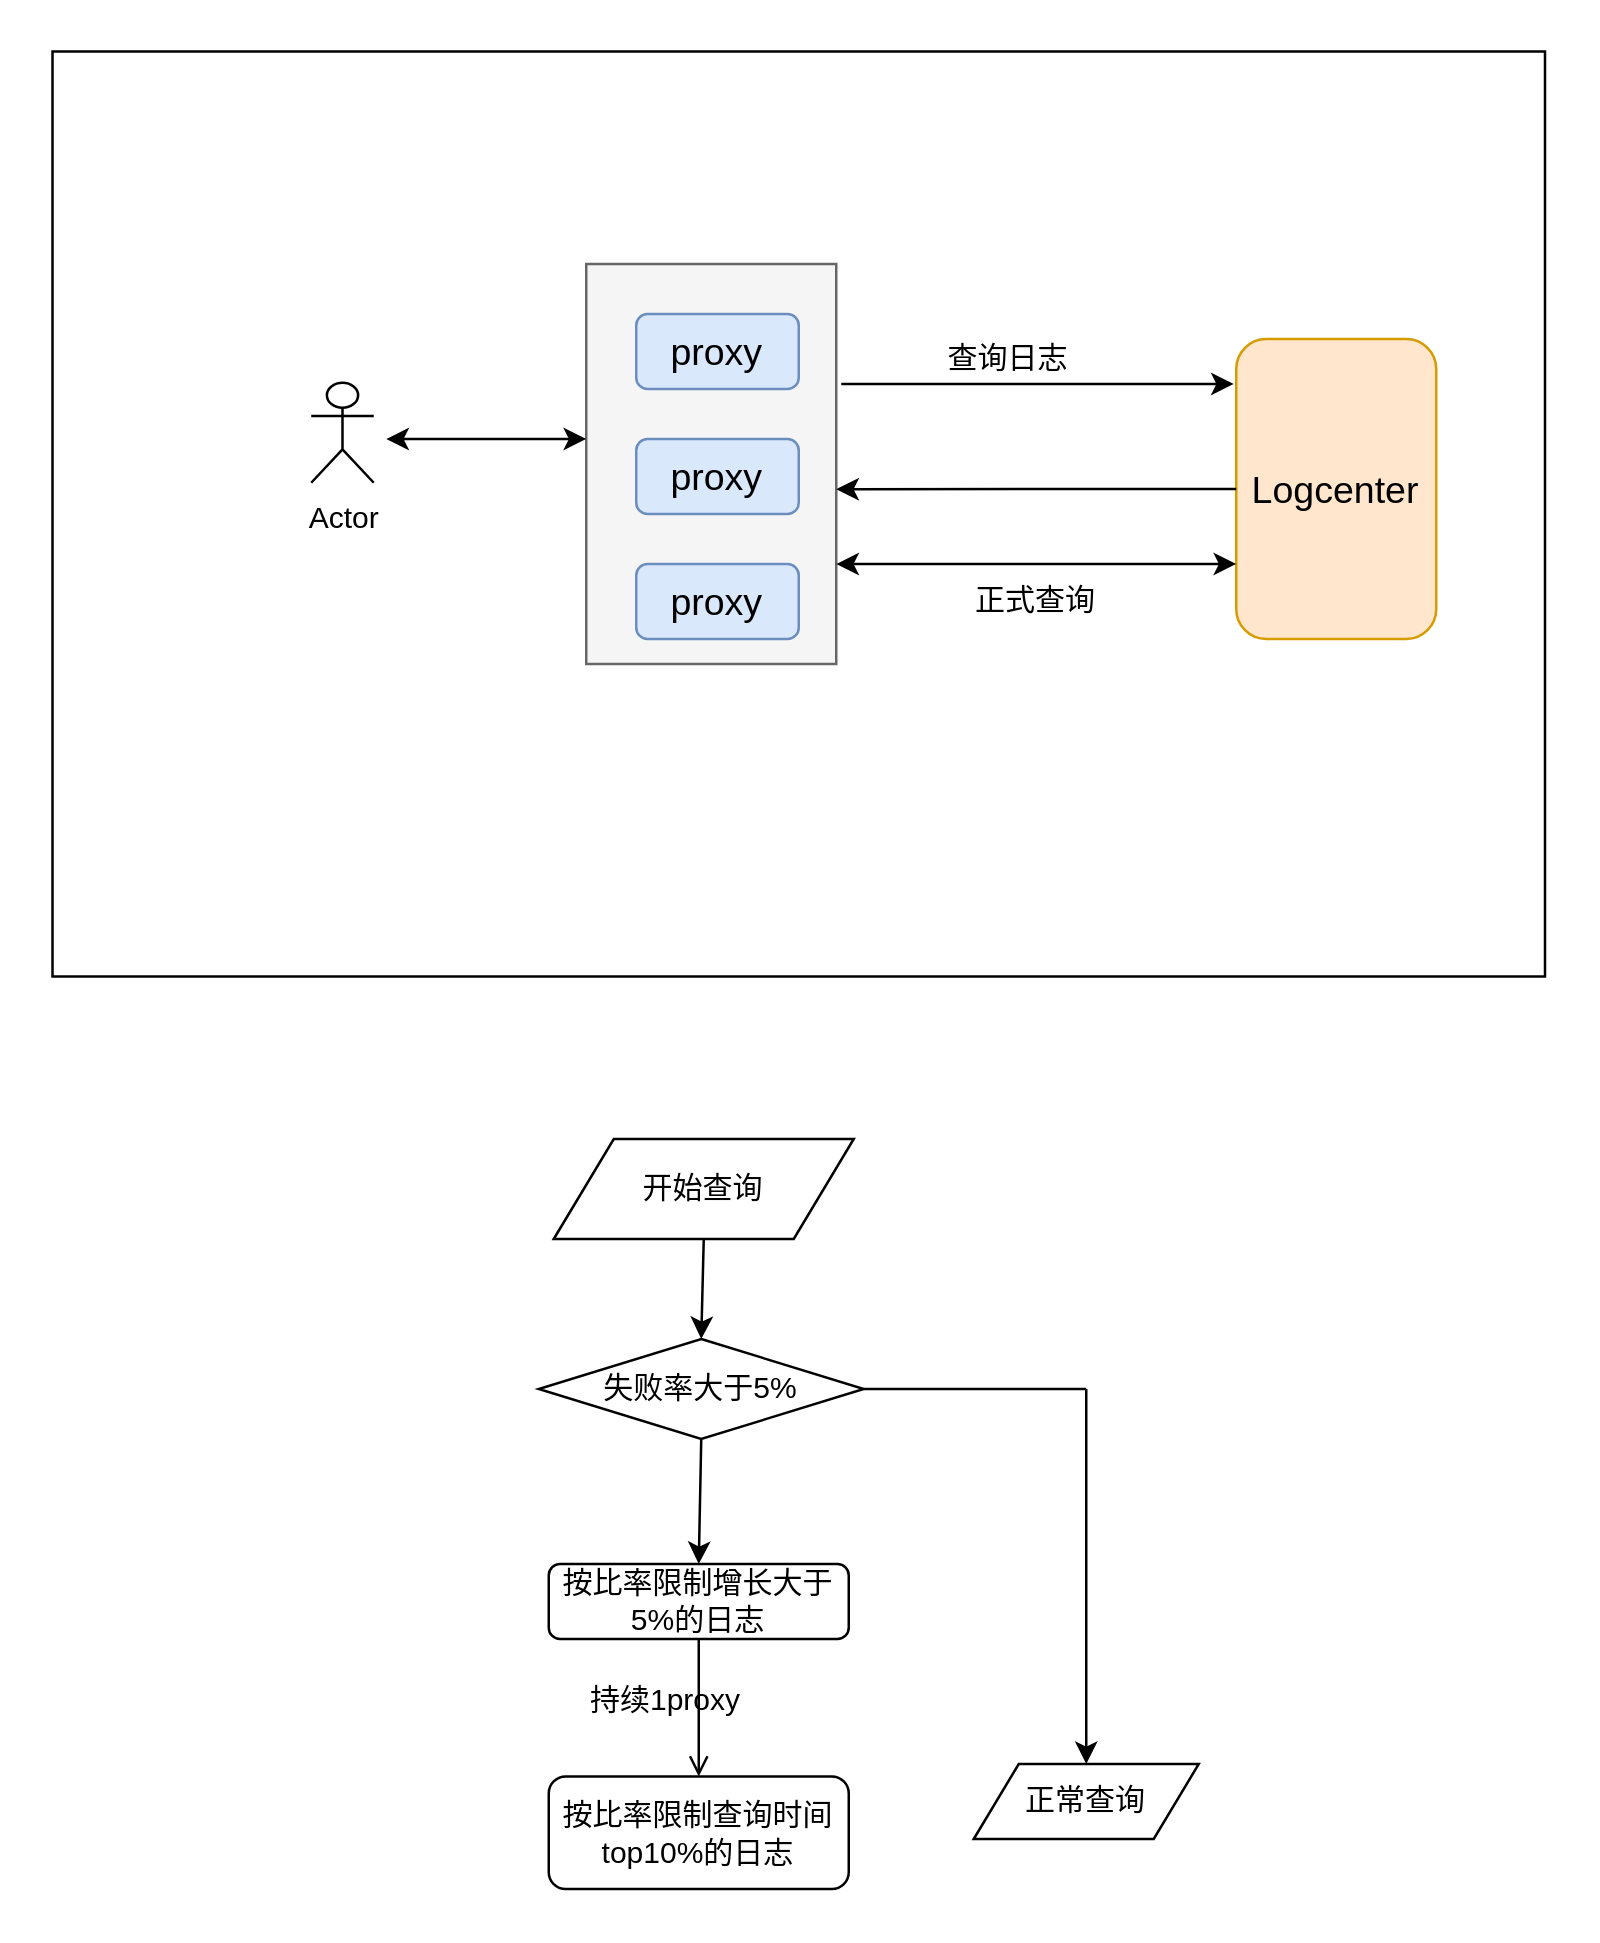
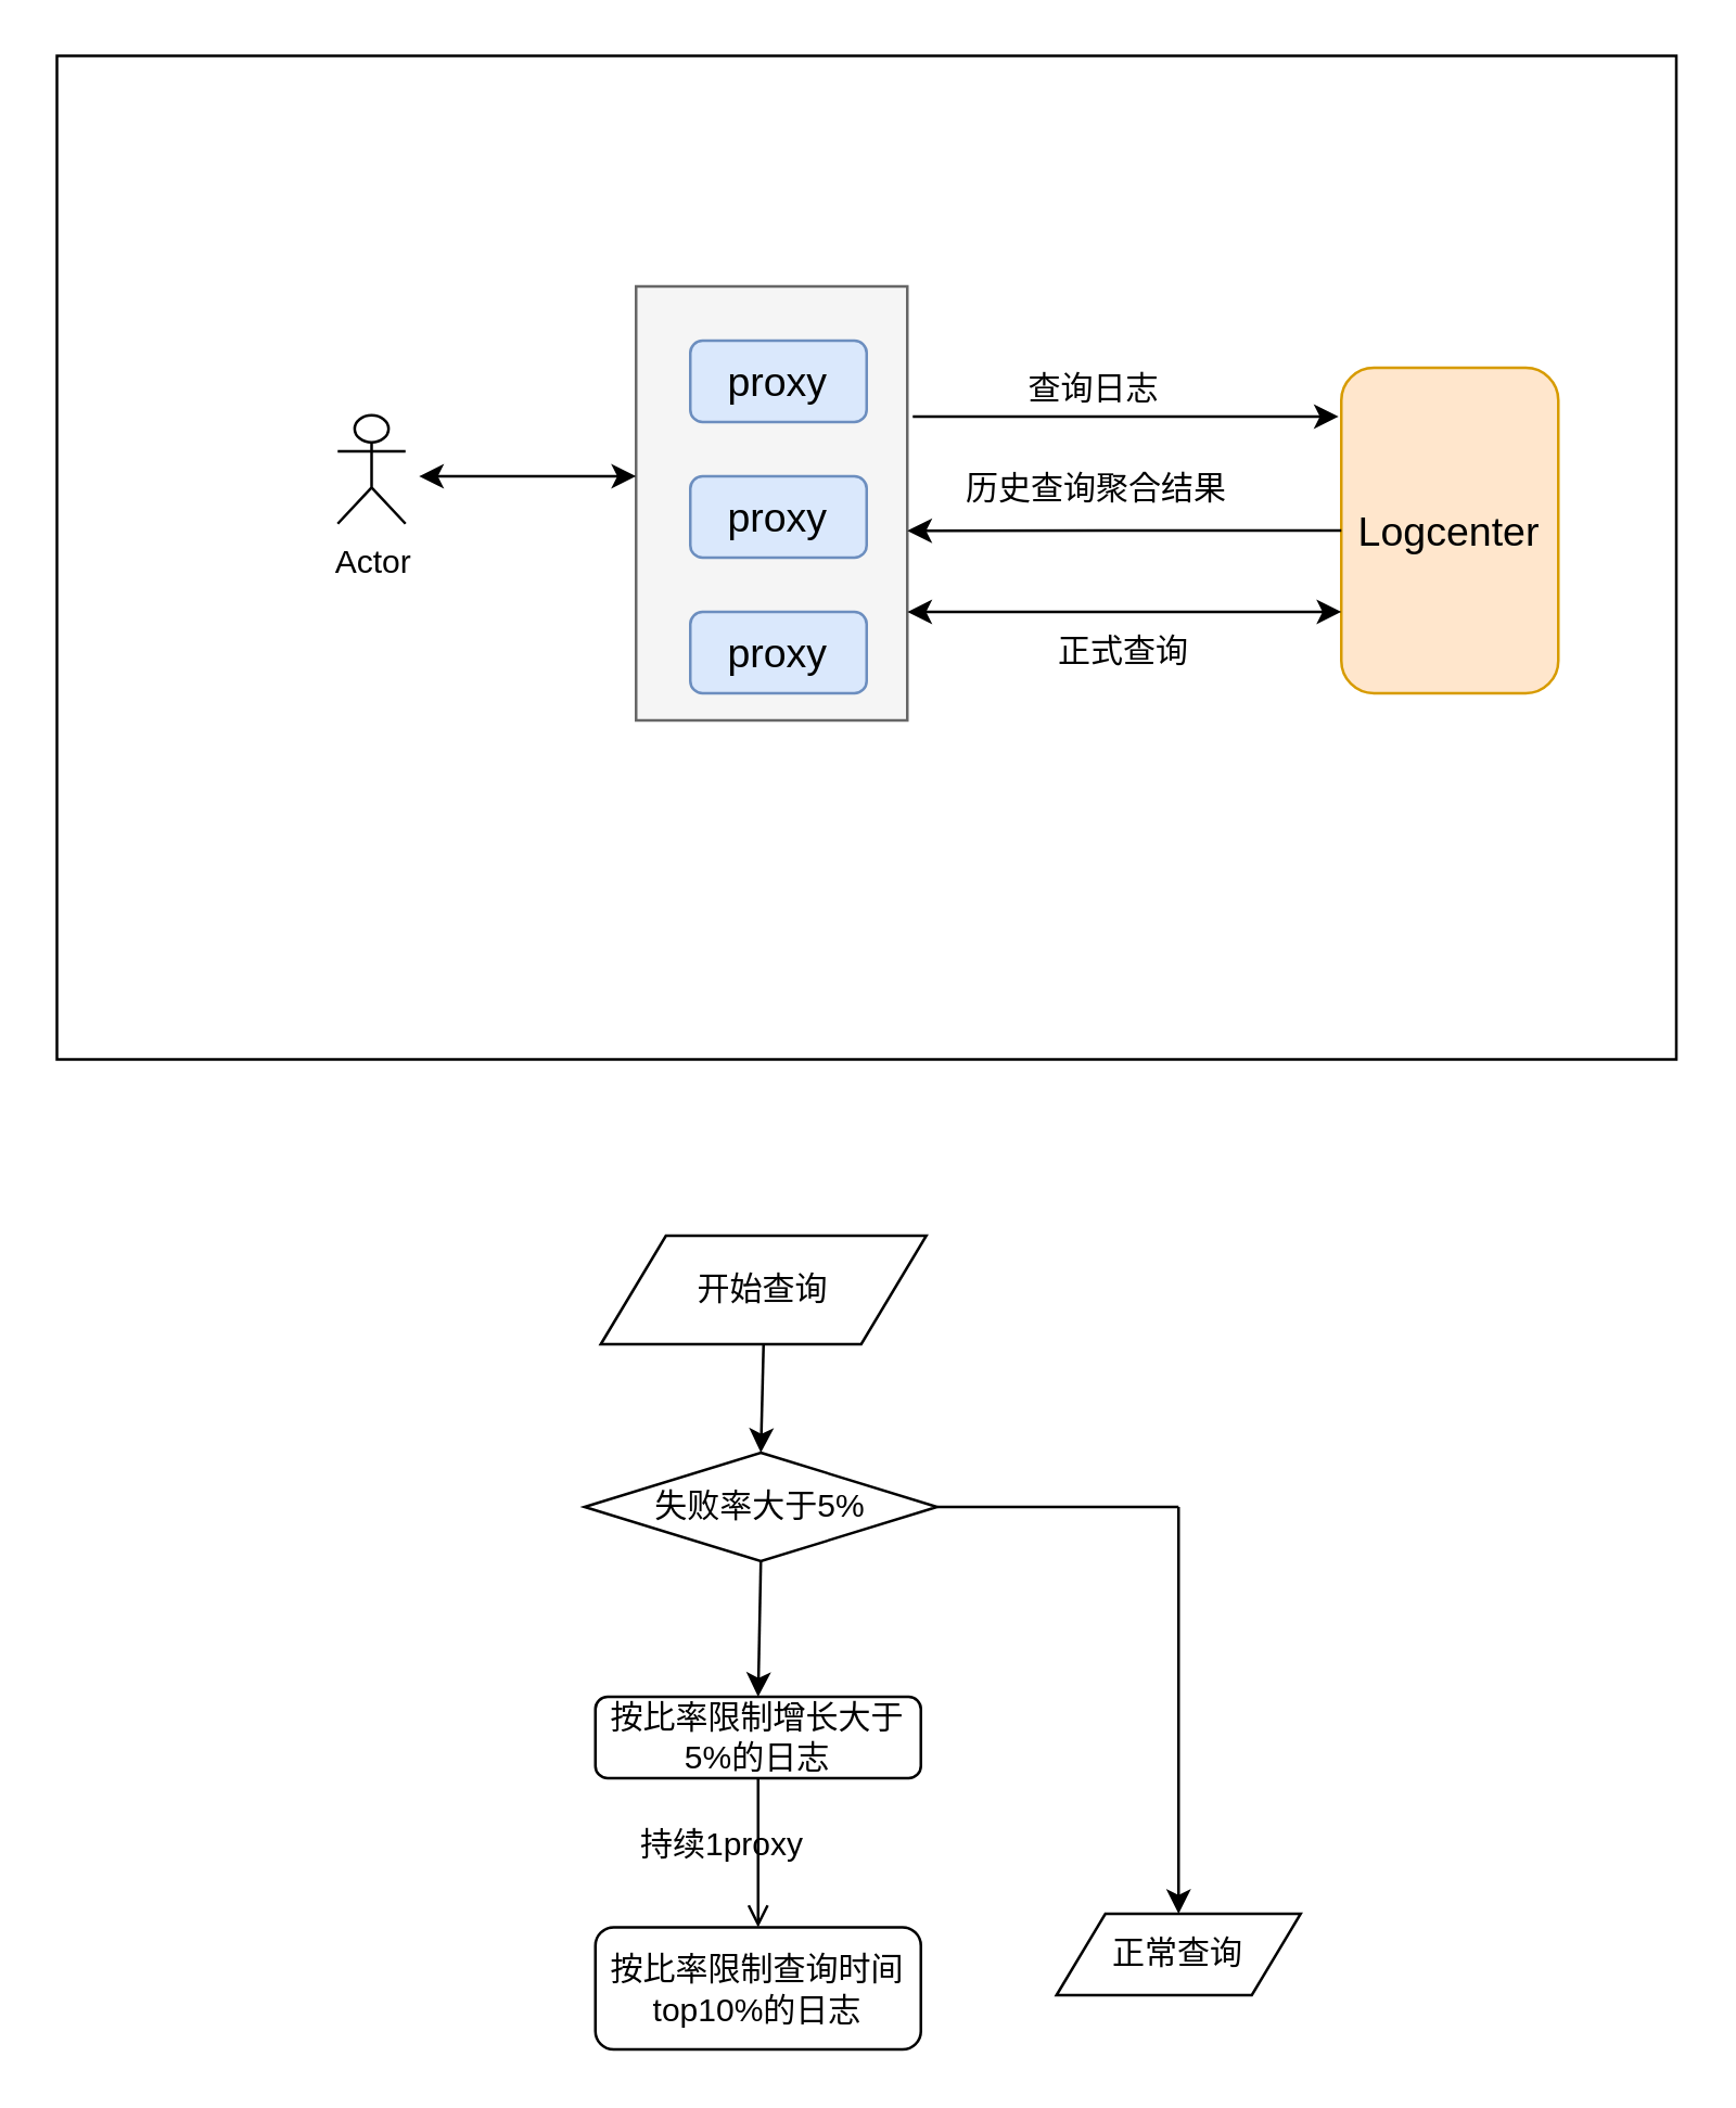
  <mxCell id="0" />
  <mxCell id="1" parent="0" />
  <mxCell id="2" value="" style="rounded=0;whiteSpace=wrap;html=1;" vertex="1" parent="1"><mxGeometry x="20.5" y="20" width="597" height="370" as="geometry" /></mxCell>
  <mxCell id="3" value="" style="rounded=0;whiteSpace=wrap;html=1;fillColor=#f5f5f5;strokeColor=#666666;fontColor=#333333;" vertex="1" parent="1"><mxGeometry x="234" y="105" width="100" height="160" as="geometry" /></mxCell>
  <mxCell id="4" value="&lt;font style=&quot;font-size: 15px&quot;&gt;proxy&lt;/font&gt;" style="rounded=1;whiteSpace=wrap;html=1;fillColor=#dae8fc;strokeColor=#6c8ebf;" parent="1" vertex="1"><mxGeometry x="254" y="125" width="65" height="30" as="geometry" /></mxCell>
  <mxCell id="5" value="&lt;font style=&quot;font-size: 15px&quot;&gt;Logcenter&lt;/font&gt;" style="rounded=1;whiteSpace=wrap;html=1;fillColor=#ffe6cc;strokeColor=#d79b00;" parent="1" vertex="1"><mxGeometry x="494" y="135" width="80" height="120" as="geometry" /></mxCell>
  <mxCell id="6" value="&lt;font style=&quot;font-size: 15px&quot;&gt;proxy&lt;/font&gt;" style="rounded=1;whiteSpace=wrap;html=1;fillColor=#dae8fc;strokeColor=#6c8ebf;" vertex="1" parent="1"><mxGeometry x="254" y="175" width="65" height="30" as="geometry" /></mxCell>
  <mxCell id="7" value="&lt;font style=&quot;font-size: 15px&quot;&gt;proxy&lt;/font&gt;" style="rounded=1;whiteSpace=wrap;html=1;fillColor=#dae8fc;strokeColor=#6c8ebf;" vertex="1" parent="1"><mxGeometry x="254" y="225" width="65" height="30" as="geometry" /></mxCell>
  <mxCell id="8" value="Actor" style="shape=umlActor;verticalLabelPosition=bottom;labelBackgroundColor=#ffffff;verticalAlign=top;html=1;outlineConnect=0;" vertex="1" parent="1"><mxGeometry x="124" y="152.5" width="25" height="40" as="geometry" /></mxCell>
  <mxCell id="9" value="" style="endArrow=classic;startArrow=classic;html=1;" edge="1" parent="1"><mxGeometry width="50" height="50" relative="1" as="geometry"><mxPoint x="154" y="175" as="sourcePoint" /><mxPoint x="234" y="175" as="targetPoint" /></mxGeometry></mxCell>
  <mxCell id="10" value="" style="endArrow=classic;html=1;" edge="1" parent="1"><mxGeometry width="50" height="50" relative="1" as="geometry"><mxPoint x="336" y="153" as="sourcePoint" /><mxPoint x="493" y="153" as="targetPoint" /></mxGeometry></mxCell>
  <mxCell id="11" value="查询日志" style="text;html=1;resizable=0;points=[];autosize=1;align=left;verticalAlign=top;spacingTop=-4;" vertex="1" parent="1"><mxGeometry x="376.5" y="132.5" width="60" height="20" as="geometry" /></mxCell>
+ <mxCell id="12" value="历史查询聚合结果" style="text;html=1;strokeColor=none;fillColor=none;align=center;verticalAlign=middle;whiteSpace=wrap;rounded=0;" vertex="1" parent="1"><mxGeometry x="354" y="170" width="100" height="20" as="geometry" /></mxCell>
  <mxCell id="13" value="" style="endArrow=classic;startArrow=classic;html=1;exitX=1;exitY=0.75;exitDx=0;exitDy=0;entryX=0;entryY=0.75;entryDx=0;entryDy=0;" edge="1" parent="1" source="3" target="5"><mxGeometry width="50" height="50" relative="1" as="geometry"><mxPoint x="404" y="315" as="sourcePoint" /><mxPoint x="454" y="265" as="targetPoint" /></mxGeometry></mxCell>
  <mxCell id="14" value="正式查询" style="text;html=1;strokeColor=none;fillColor=none;align=center;verticalAlign=middle;whiteSpace=wrap;rounded=0;" vertex="1" parent="1"><mxGeometry x="364" y="230" width="100" height="20" as="geometry" /></mxCell>
  <mxCell id="15" value="" style="endArrow=classic;html=1;exitX=0;exitY=0.5;exitDx=0;exitDy=0;entryX=1;entryY=0.563;entryDx=0;entryDy=0;entryPerimeter=0;" edge="1" parent="1" source="5" target="3"><mxGeometry width="50" height="50" relative="1" as="geometry"><mxPoint x="354" y="375" as="sourcePoint" /><mxPoint x="404" y="325" as="targetPoint" /></mxGeometry></mxCell>
  <mxCell id="16" value="开始查询" style="shape=parallelogram;perimeter=parallelogramPerimeter;whiteSpace=wrap;html=1;" vertex="1" parent="1"><mxGeometry x="221" y="455" width="120" height="40" as="geometry" /></mxCell>
  <mxCell id="17" value="&lt;span&gt;失败率大于5%&lt;/span&gt;" style="rhombus;whiteSpace=wrap;html=1;" vertex="1" parent="1"><mxGeometry x="215" y="535" width="130" height="40" as="geometry" /></mxCell>
  <mxCell id="18" value="正常查询" style="shape=parallelogram;perimeter=parallelogramPerimeter;whiteSpace=wrap;html=1;" vertex="1" parent="1"><mxGeometry x="389" y="705" width="90" height="30" as="geometry" /></mxCell>
  <mxCell id="19" value="" style="endArrow=classic;html=1;entryX=0.5;entryY=0;entryDx=0;entryDy=0;" edge="1" parent="1" target="18"><mxGeometry width="50" height="50" relative="1" as="geometry"><mxPoint x="434" y="555" as="sourcePoint" /><mxPoint x="504" y="535" as="targetPoint" /></mxGeometry></mxCell>
  <mxCell id="20" value="按比率限制增长大于5%的日志" style="rounded=1;whiteSpace=wrap;html=1;" vertex="1" parent="1"><mxGeometry x="219" y="625" width="120" height="30" as="geometry" /></mxCell>
  <mxCell id="21" value="&lt;span&gt;按比率限制查询时间top10%的日志&lt;/span&gt;" style="rounded=1;whiteSpace=wrap;html=1;" vertex="1" parent="1"><mxGeometry x="219" y="710" width="120" height="45" as="geometry" /></mxCell>
  <mxCell id="22" value="" style="endArrow=open;html=1;exitX=0.5;exitY=1;exitDx=0;exitDy=0;entryX=0.5;entryY=0;entryDx=0;entryDy=0;" edge="1" parent="1" source="20" target="21"><mxGeometry width="50" height="50" relative="1" as="geometry"><mxPoint x="204" y="785" as="sourcePoint" /><mxPoint x="254" y="735" as="targetPoint" /></mxGeometry></mxCell>
  <mxCell id="23" value="持续1proxy" style="text;html=1;resizable=0;points=[];autosize=1;align=left;verticalAlign=top;spacingTop=-4;direction=south;" vertex="1" parent="1"><mxGeometry x="234" y="670" width="20" height="70" as="geometry" /></mxCell>
  <mxCell id="24" value="" style="endArrow=none;html=1;exitX=1;exitY=0.5;exitDx=0;exitDy=0;" edge="1" parent="1" source="17"><mxGeometry width="50" height="50" relative="1" as="geometry"><mxPoint x="504" y="505" as="sourcePoint" /><mxPoint x="434" y="555" as="targetPoint" /></mxGeometry></mxCell>
  <mxCell id="25" value="" style="endArrow=classic;html=1;exitX=0.5;exitY=1;exitDx=0;exitDy=0;entryX=0.5;entryY=0;entryDx=0;entryDy=0;" edge="1" parent="1" source="17" target="20"><mxGeometry width="50" height="50" relative="1" as="geometry"><mxPoint x="194" y="915" as="sourcePoint" /><mxPoint x="244" y="865" as="targetPoint" /></mxGeometry></mxCell>
  <mxCell id="26" value="" style="endArrow=classic;html=1;exitX=0.5;exitY=1;exitDx=0;exitDy=0;entryX=0.5;entryY=0;entryDx=0;entryDy=0;" edge="1" parent="1" source="16" target="17"><mxGeometry width="50" height="50" relative="1" as="geometry"><mxPoint x="-26" y="595" as="sourcePoint" /><mxPoint x="24" y="545" as="targetPoint" /></mxGeometry></mxCell>
